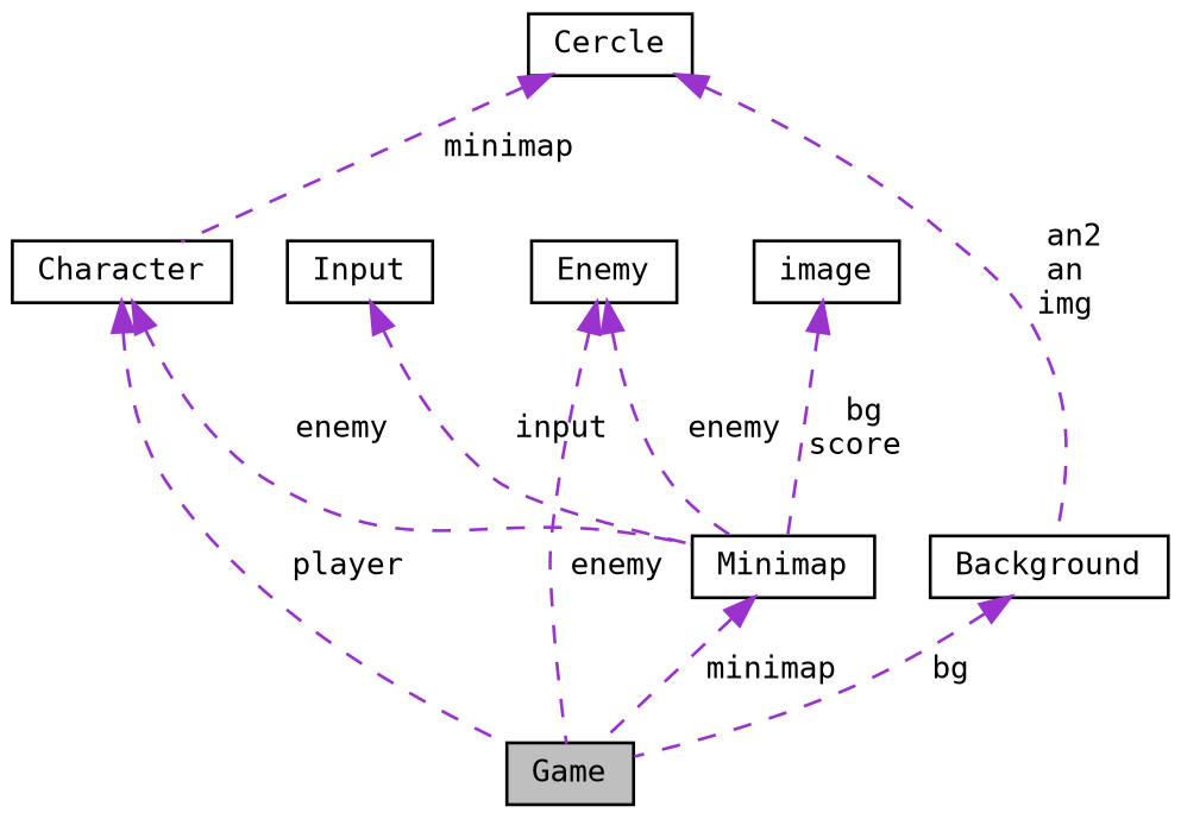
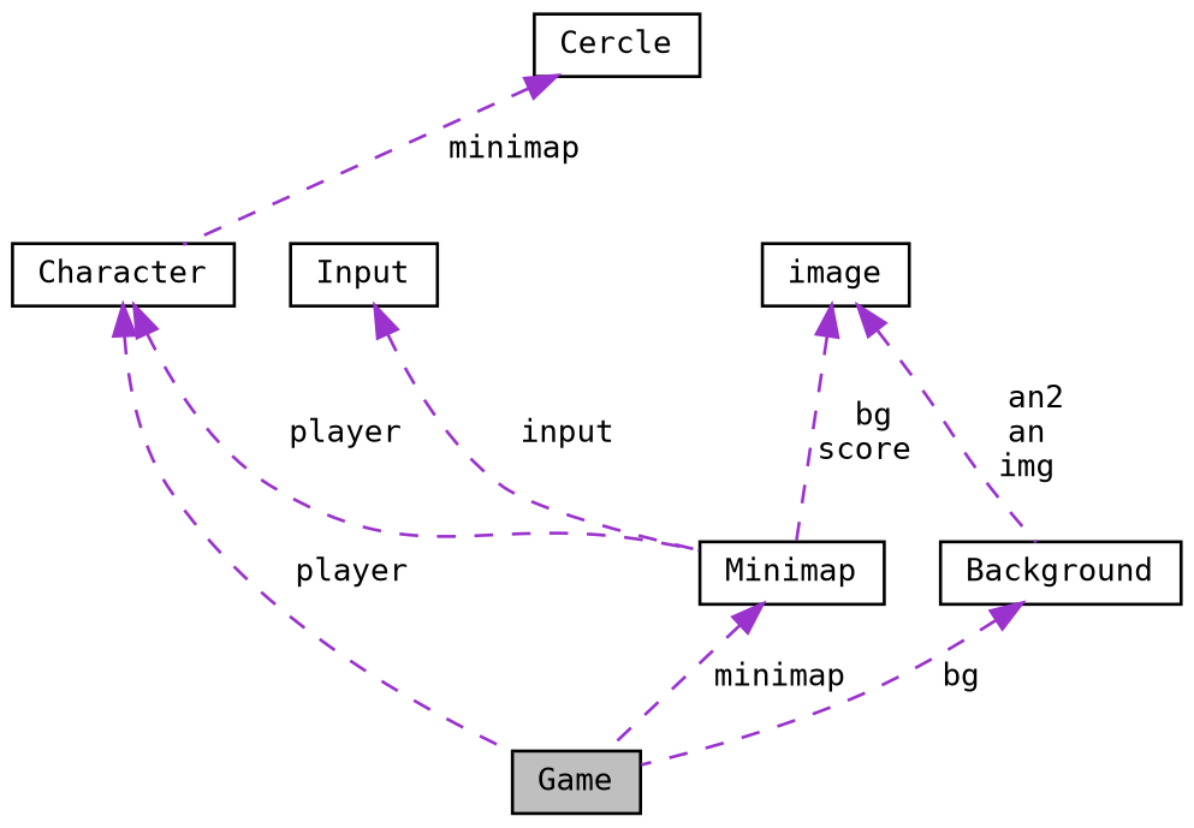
  digraph {
    fontname="DejaVu Sans Mono"
    node [color=black fillcolor=white fontname="DejaVu Sans Mono" fontsize=10 shape=record style=filled]
    edge [color=darkorchid3 dir=back fontname="DejaVu Sans Mono" fontsize=10 labelfontname=Helvetica labelfontsize=10 style=dashed]
    n1 [fillcolor=grey75 fontcolor=black height=0.2 label=Game width=0.4]
-   n2 [height=0.2 label=Enemy width=0.4]
    n3 [height=0.2 label=Minimap width=0.4]
    n4 [height=0.2 label=Character width=0.4]
    n5 [height=0.2 label=Background width=0.4]
    n6 [height=0.2 label=image width=0.4]
    n7 [height=0.2 label=Input width=0.4]
    n8 [height=0.2 label=Cercle width=0.4]
-   n2 -> n1 [label=" enemy"]
-   n2 -> n3 [label=" enemy"]
    n3 -> n1 [label=" minimap"]
    n4 -> n1 [label=" player"]
-   n4 -> n3 [label=" enemy"]
+   n4 -> n3 [label=" player"]
    n5 -> n1 [label=" bg"]
    n6 -> n3 [label=" bg\nscore"]
-   n8 -> n5 [label=" an2\nan\nimg"]
+   n6 -> n5 [label=" an2\nan\nimg"]
    n7 -> n3 [label=" input"]
    n8 -> n4 [label=" minimap"]
  }
